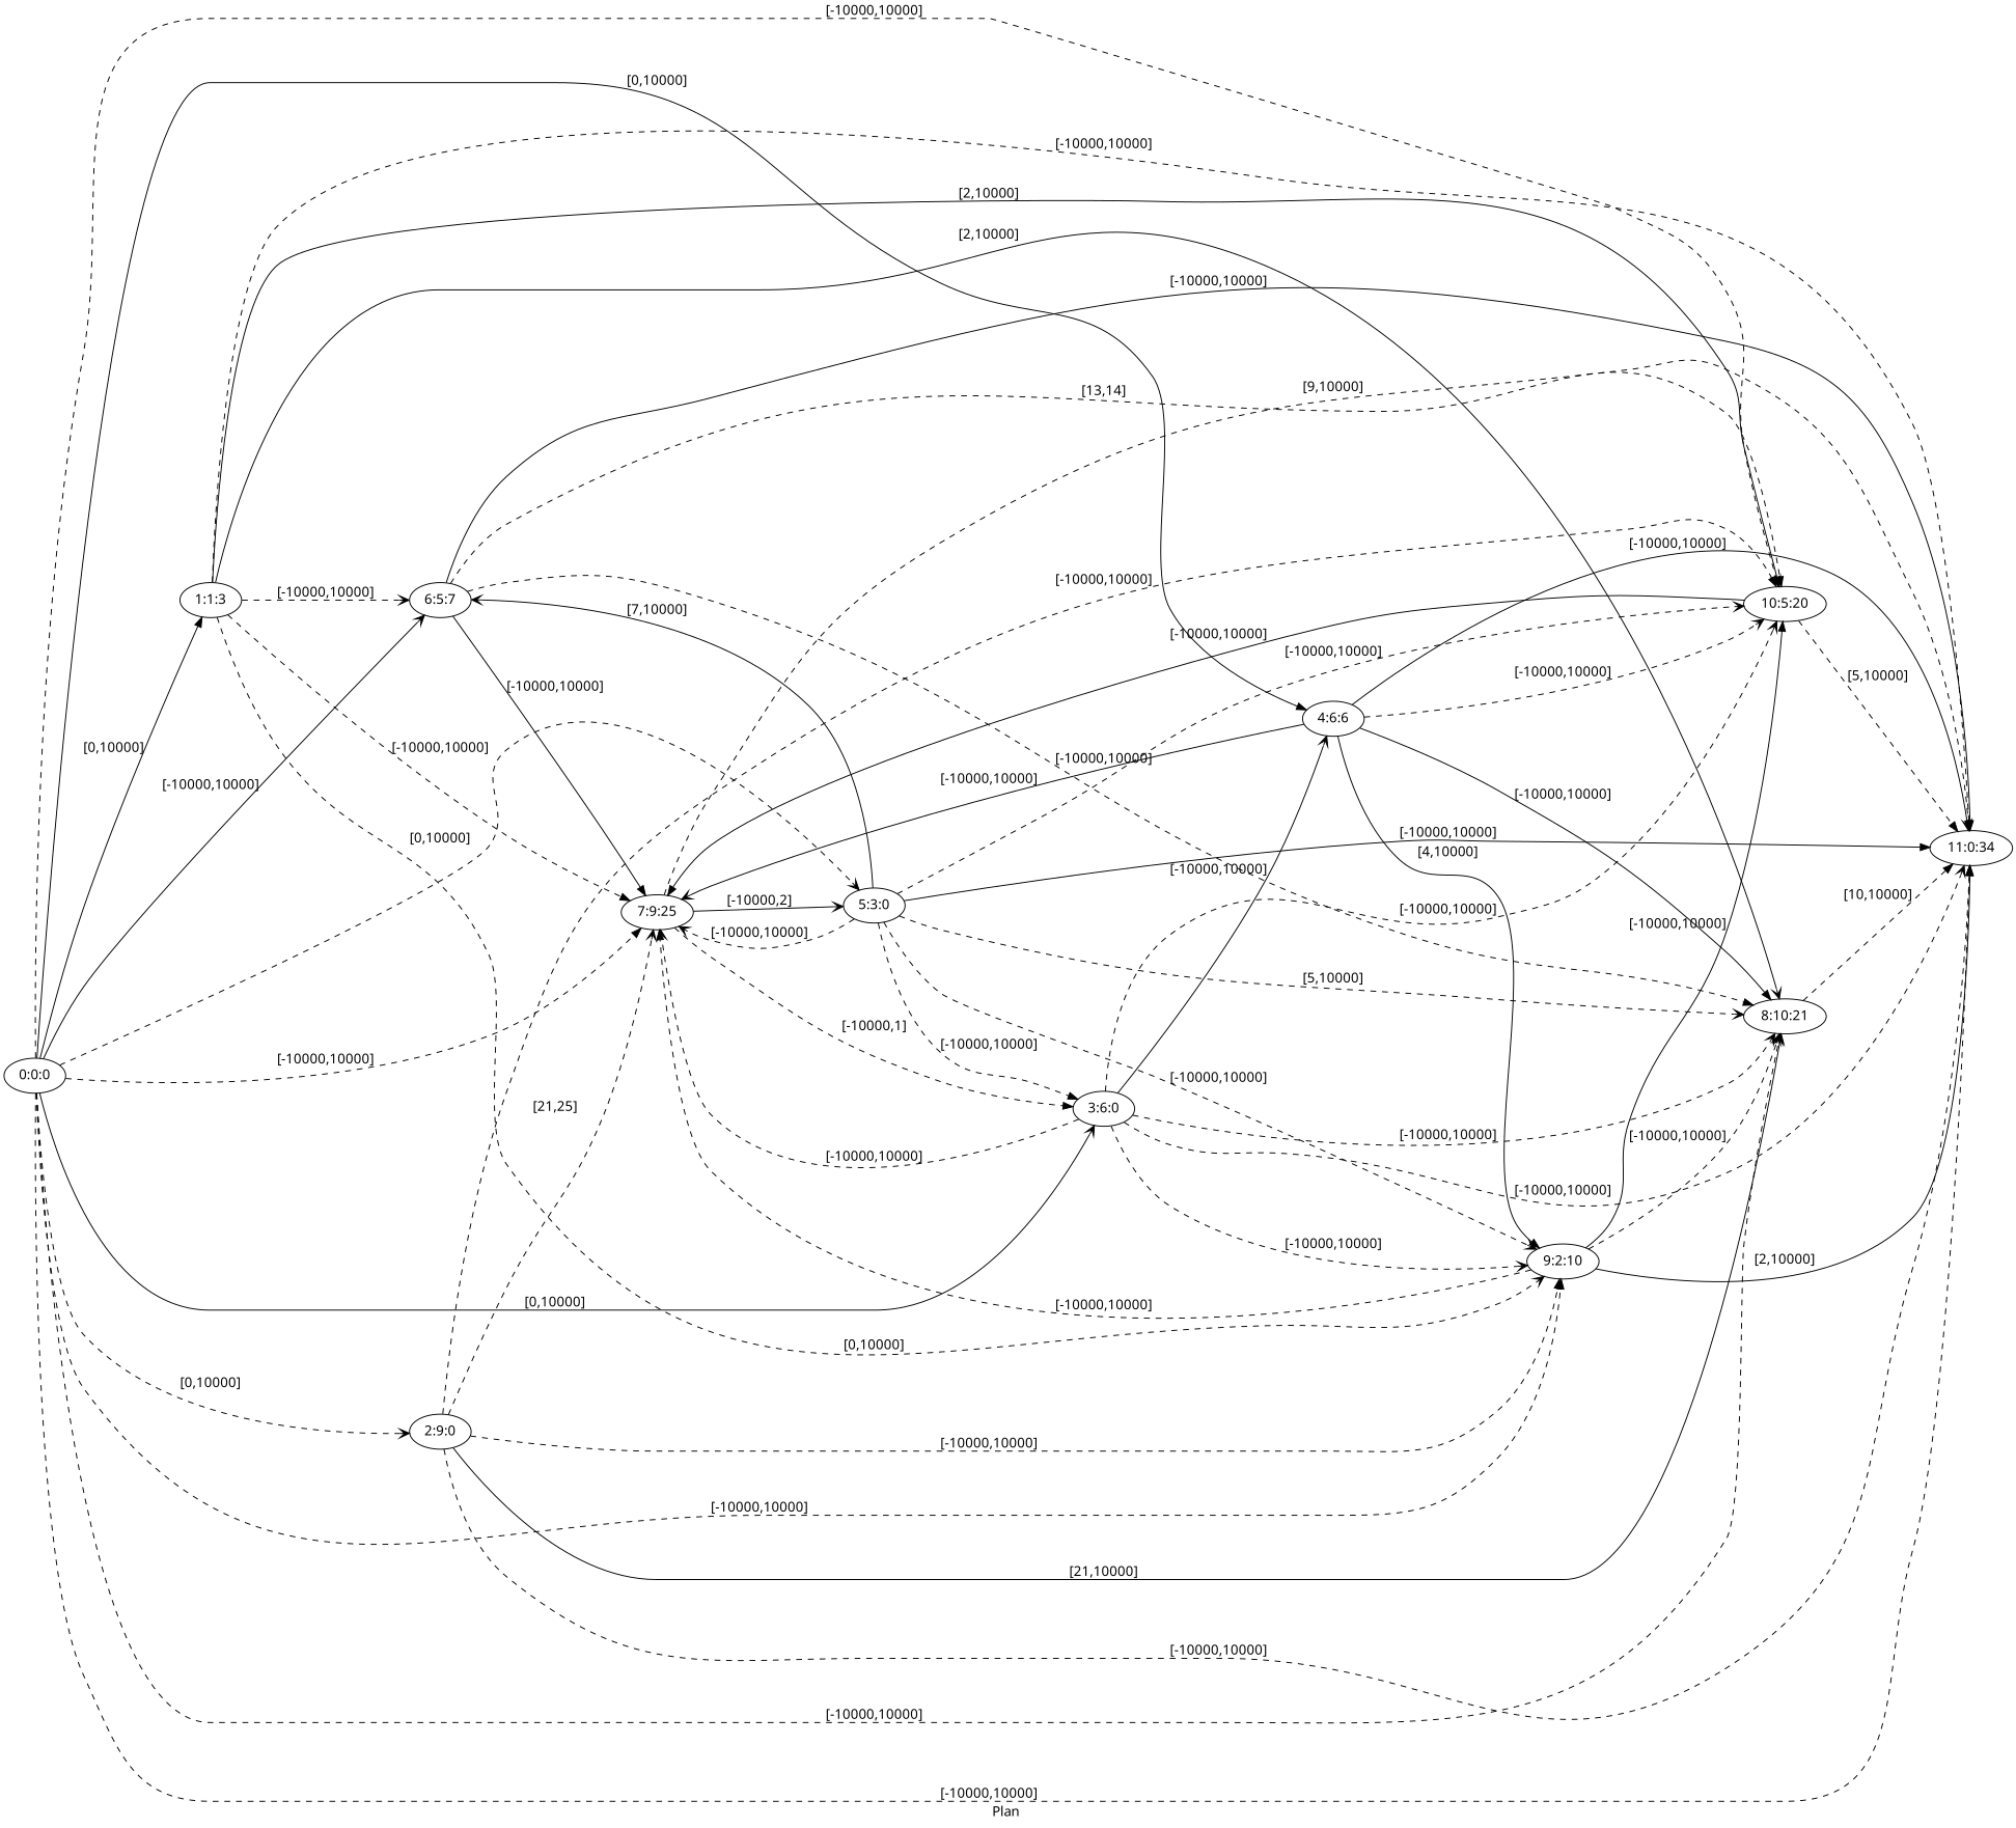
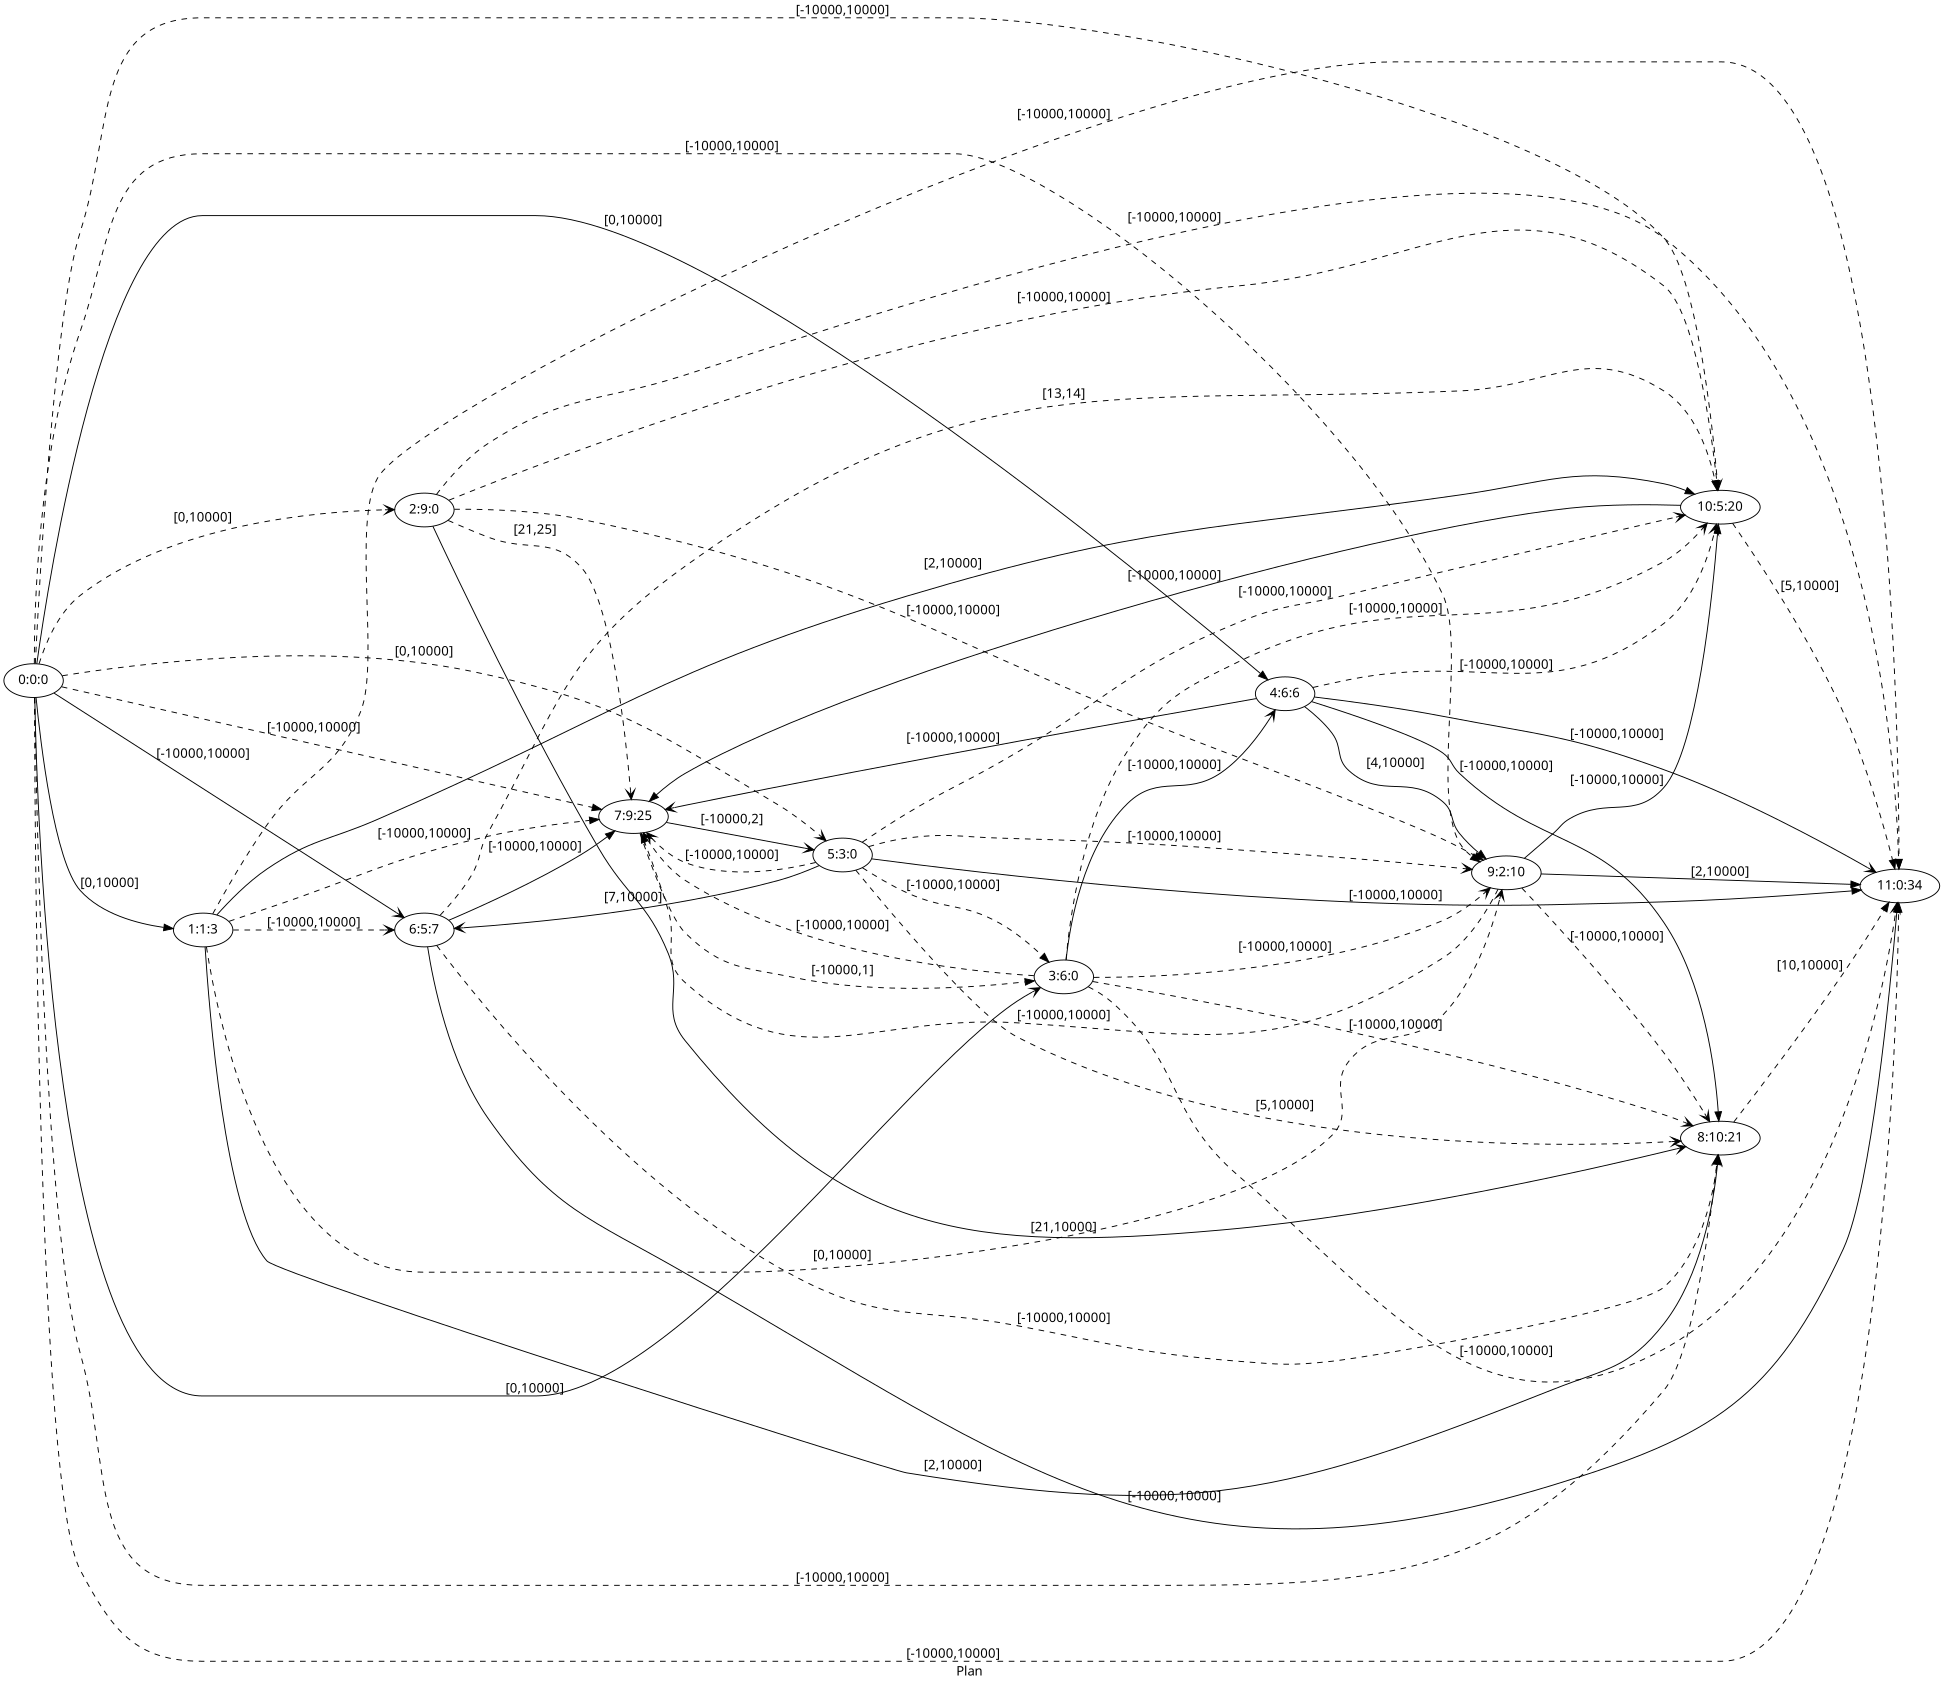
  digraph {
    fldt=0.748504
    fontname="Noto Sans"
    label="Plan "
    nodesep=.45
    rankdir=LR
    node [fontname="Noto Sans"]
    edge [arrowhead=normal fontname="Noto Sans" style=dashed]
    "0:0:0"
    "1:1:3"
    "2:9:0"
    "3:6:0"
    "4:6:6"
    "5:3:0"
    "6:5:7"
    "7:9:25"
    "8:10:21"
    "9:2:10"
    "10:5:20"
    "11:0:34"
    "0:0:0" -> "1:1:3" [label="[0,10000]" style=solid]
    "0:0:0" -> "2:9:0" [arrowhead=vee label="[0,10000]"]
    "0:0:0" -> "3:6:0" [arrowhead=vee label="[0,10000]" style=solid]
    "0:0:0" -> "4:6:6" [label="[0,10000]" style=solid]
    "0:0:0" -> "5:3:0" [arrowhead=vee label="[0,10000]"]
    "0:0:0" -> "6:5:7" [arrowhead=vee label="[-10000,10000]" style=solid]
    "0:0:0" -> "7:9:25" [label="[-10000,10000]"]
    "0:0:0" -> "8:10:21" [arrowhead=vee label="[-10000,10000]"]
    "0:0:0" -> "9:2:10" [label="[-10000,10000]"]
    "0:0:0" -> "10:5:20" [arrowhead=vee label="[-10000,10000]"]
    "0:0:0" -> "11:0:34" [label="[-10000,10000]"]
    "1:1:3" -> "6:5:7" [arrowhead=vee label="[-10000,10000]"]
    "1:1:3" -> "7:9:25" [label="[-10000,10000]"]
    "1:1:3" -> "8:10:21" [arrowhead=vee label="[2,10000]" style=solid]
    "1:1:3" -> "9:2:10" [arrowhead=vee label="[0,10000]"]
    "1:1:3" -> "10:5:20" [label="[2,10000]" style=solid]
    "1:1:3" -> "11:0:34" [label="[-10000,10000]"]
    "2:9:0" -> "7:9:25" [arrowhead=vee label="[21,25]"]
    "2:9:0" -> "8:10:21" [arrowhead=vee label="[21,10000]" style=solid]
    "2:9:0" -> "9:2:10" [label="[-10000,10000]"]
    "2:9:0" -> "10:5:20" [label="[-10000,10000]"]
    "2:9:0" -> "11:0:34" [label="[-10000,10000]"]
    "3:6:0" -> "4:6:6" [arrowhead=vee label="[-10000,10000]" style=solid]
    "3:6:0" -> "7:9:25" [arrowhead=vee label="[-10000,10000]"]
    "3:6:0" -> "8:10:21" [arrowhead=vee label="[-10000,10000]"]
    "3:6:0" -> "9:2:10" [arrowhead=vee label="[-10000,10000]"]
    "3:6:0" -> "10:5:20" [arrowhead=vee label="[-10000,10000]"]
    "3:6:0" -> "11:0:34" [arrowhead=vee label="[-10000,10000]"]
    "4:6:6" -> "7:9:25" [arrowhead=vee label="[-10000,10000]" style=solid]
    "4:6:6" -> "8:10:21" [label="[-10000,10000]" style=solid]
    "4:6:6" -> "9:2:10" [label="[4,10000]" style=solid]
    "4:6:6" -> "10:5:20" [arrowhead=vee label="[-10000,10000]"]
    "4:6:6" -> "11:0:34" [arrowhead=vee label="[-10000,10000]" style=solid]
    "5:3:0" -> "3:6:0" [label="[-10000,10000]"]
    "5:3:0" -> "6:5:7" [arrowhead=vee label="[7,10000]" style=solid]
    "5:3:0" -> "7:9:25" [arrowhead=vee label="[-10000,10000]"]
    "5:3:0" -> "8:10:21" [arrowhead=vee label="[5,10000]"]
    "5:3:0" -> "9:2:10" [arrowhead=vee label="[-10000,10000]"]
    "5:3:0" -> "10:5:20" [arrowhead=vee label="[-10000,10000]"]
    "5:3:0" -> "11:0:34" [label="[-10000,10000]" style=solid]
    "6:5:7" -> "7:9:25" [label="[-10000,10000]" style=solid]
    "6:5:7" -> "8:10:21" [label="[-10000,10000]"]
    "6:5:7" -> "10:5:20" [label="[13,14]"]
    "6:5:7" -> "11:0:34" [label="[-10000,10000]" style=solid]
    "7:9:25" -> "3:6:0" [label="[-10000,1]"]
    "7:9:25" -> "5:3:0" [arrowhead=vee label="[-10000,2]" style=solid]
-   "7:9:25" -> "11:0:34" [label="[9,10000]"]
    "8:10:21" -> "11:0:34" [label="[10,10000]"]
    "9:2:10" -> "7:9:25" [label="[-10000,10000]"]
    "9:2:10" -> "8:10:21" [arrowhead=vee label="[-10000,10000]"]
    "9:2:10" -> "10:5:20" [label="[-10000,10000]" style=solid]
    "9:2:10" -> "11:0:34" [label="[2,10000]" style=solid]
    "10:5:20" -> "7:9:25" [label="[-10000,10000]" style=solid]
    "10:5:20" -> "11:0:34" [label="[5,10000]"]
  }
